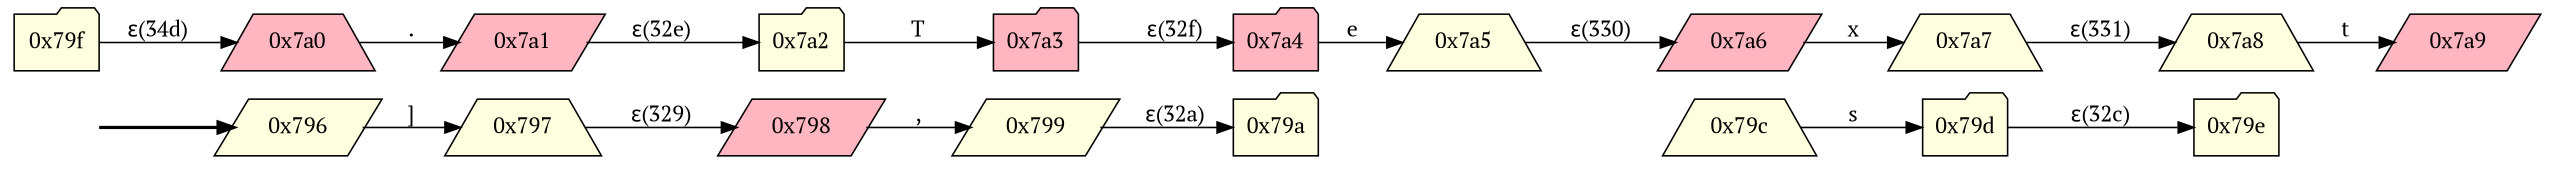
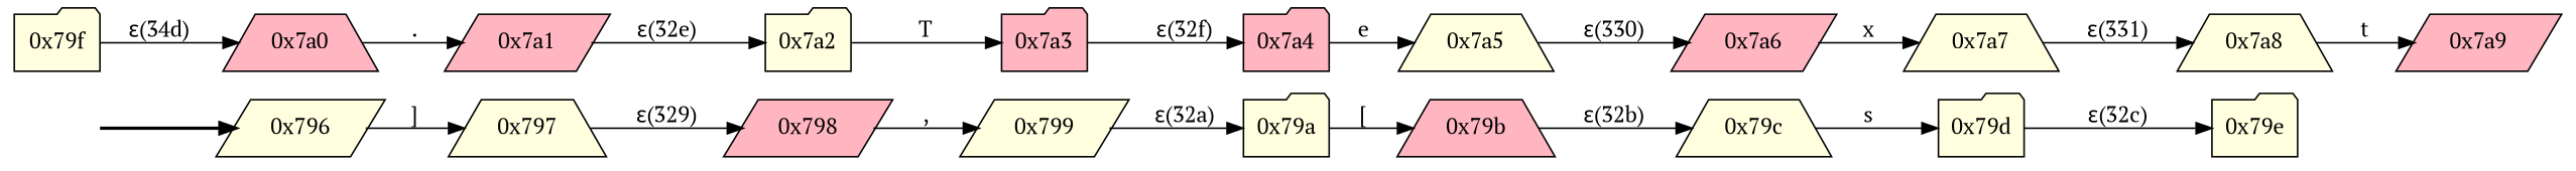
  digraph {
    fontname="PT Serif"
    rankdir=LR
    node [fontname="PT Serif" style=filled fillcolor=lightyellow shape=trapezium]
    edge [fontname="PT Serif"]
    fake [style=invisible fillcolor="" shape=""]
    "0x796" [root=true shape=parallelogram]
    "0x797"
    "0x798" [fillcolor=lightpink shape=parallelogram]
    "0x799" [shape=parallelogram]
    "0x79a" [shape=folder]
+   "0x79b" [fillcolor=lightpink]
    "0x79c"
    "0x79d" [shape=folder]
    "0x79e" [shape=folder]
    "0x79f" [shape=folder]
    "0x7a0" [fillcolor=lightpink]
    "0x7a1" [fillcolor=lightpink shape=parallelogram]
    "0x7a2" [shape=folder]
    "0x7a3" [fillcolor=lightpink shape=folder]
    "0x7a4" [fillcolor=lightpink shape=folder]
    "0x7a5"
    "0x7a6" [fillcolor=lightpink shape=parallelogram]
    "0x7a7"
    "0x7a8"
    "0x7a9" [fillcolor=lightpink shape=parallelogram]
    fake -> "0x796" [style=bold]
    "0x796" -> "0x797" [label="]"]
    "0x797" -> "0x798" [label="ε(329)"]
    "0x798" -> "0x799" [label=","]
    "0x799" -> "0x79a" [label="ε(32a)"]
+   "0x79a" -> "0x79b" [label="["]
+   "0x79b" -> "0x79c" [label="ε(32b)"]
    "0x79c" -> "0x79d" [label=s]
    "0x79d" -> "0x79e" [label="ε(32c)"]
    "0x79f" -> "0x7a0" [label="ε(34d)"]
    "0x7a0" -> "0x7a1" [label="."]
    "0x7a1" -> "0x7a2" [label="ε(32e)"]
    "0x7a2" -> "0x7a3" [label=T]
    "0x7a3" -> "0x7a4" [label="ε(32f)"]
    "0x7a4" -> "0x7a5" [label=e]
    "0x7a5" -> "0x7a6" [label="ε(330)"]
    "0x7a6" -> "0x7a7" [label=x]
    "0x7a7" -> "0x7a8" [label="ε(331)"]
    "0x7a8" -> "0x7a9" [label=t]
  }
